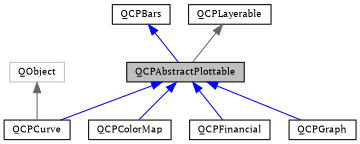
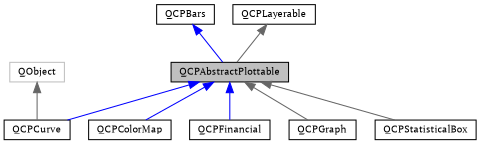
  digraph {
    fontname="PT Serif"
    node [color=black fillcolor=white fontname="PT Serif" fontsize=10 shape=record style=filled]
    edge [color=blue dir=back fontname="PT Serif" fontsize=10 labelfontname=Helvetica labelfontsize=10 style=solid]
    n1 [fillcolor=grey75 fontcolor=black height=0.2 label=QCPAbstractPlottable width=0.4]
    n2 [height=0.2 label=QCPColorMap width=0.4]
    n3 [height=0.2 label=QCPCurve width=0.4]
    n4 [height=0.2 label=QCPFinancial width=0.4]
    n5 [height=0.2 label=QCPGraph width=0.4]
+   n6 [height=0.2 label=QCPStatisticalBox width=0.4]
    n7 [height=0.2 label=QCPBars width=0.4]
    n8 [height=0.2 label=QCPLayerable width=0.4]
    n9 [color=grey75 height=0.2 label=QObject width=0.4]
    n1 -> n2
    n1 -> n3
    n1 -> n4
-   n1 -> n5
+   n1 -> n5 [color=gray40]
+   n1 -> n6 [color=gray40]
    n7 -> n1
    n8 -> n1 [color=gray40]
    n9 -> n3 [color=gray40]
  }
